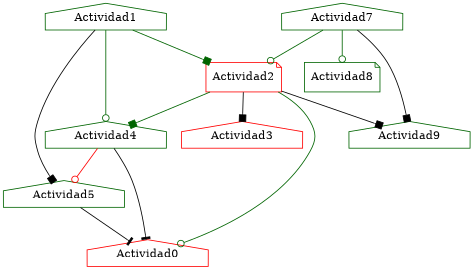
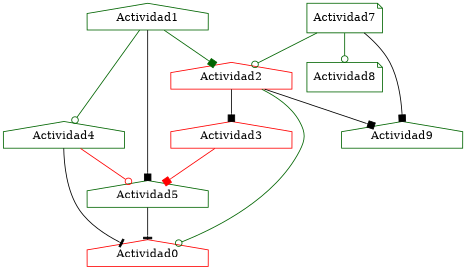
  strict digraph {
    node [color=darkgreen shape=house]
    edge [arrowhead=box color=darkgreen]
    n1 [label=Actividad1]
-   n2 [color=red label=Actividad2 shape=note]
+   n2 [color=red label=Actividad2]
    n3 [label=Actividad5]
    n4 [label=Actividad4]
    n5 [color=red label=Actividad3]
    n6 [color=red label=Actividad0]
    n7 [label=Actividad9]
-   n8 [label=Actividad7]
+   n8 [label=Actividad7 shape=note]
    n9 [label=Actividad8 shape=note]
    n1 -> n2
    n1 -> n3 [color=black]
    n1 -> n4 [arrowhead=odot]
-   n2 -> n4
    n2 -> n5 [color=black]
    n2 -> n6 [arrowhead=odot]
    n2 -> n7 [color=black]
    n3 -> n6 [arrowhead=tee color=black]
    n4 -> n3 [arrowhead=odot color=red]
    n4 -> n6 [arrowhead=tee color=black]
+   n5 -> n3 [color=red]
    n8 -> n2 [arrowhead=odot]
    n8 -> n7 [color=black]
    n8 -> n9 [arrowhead=odot]
  }
